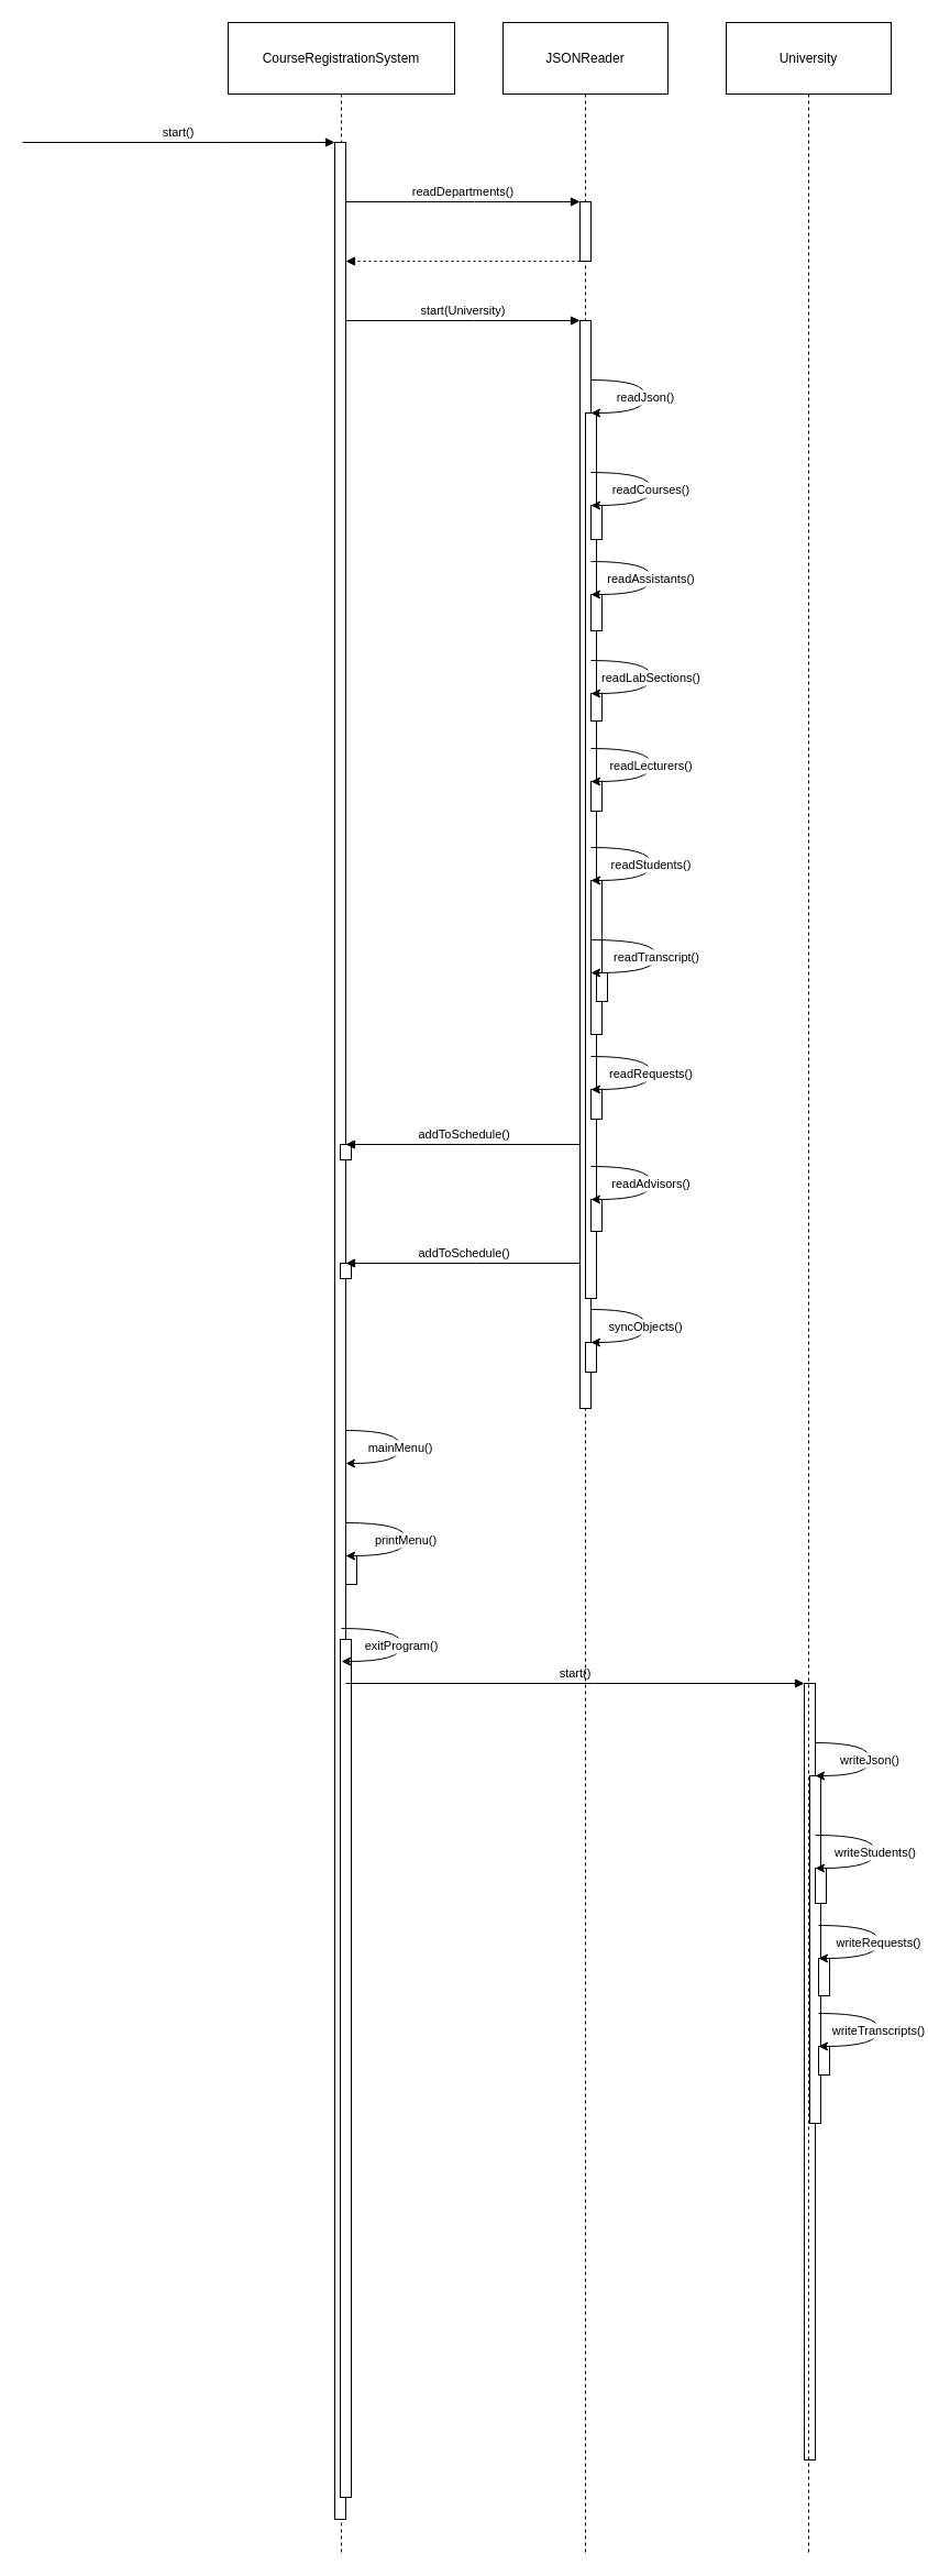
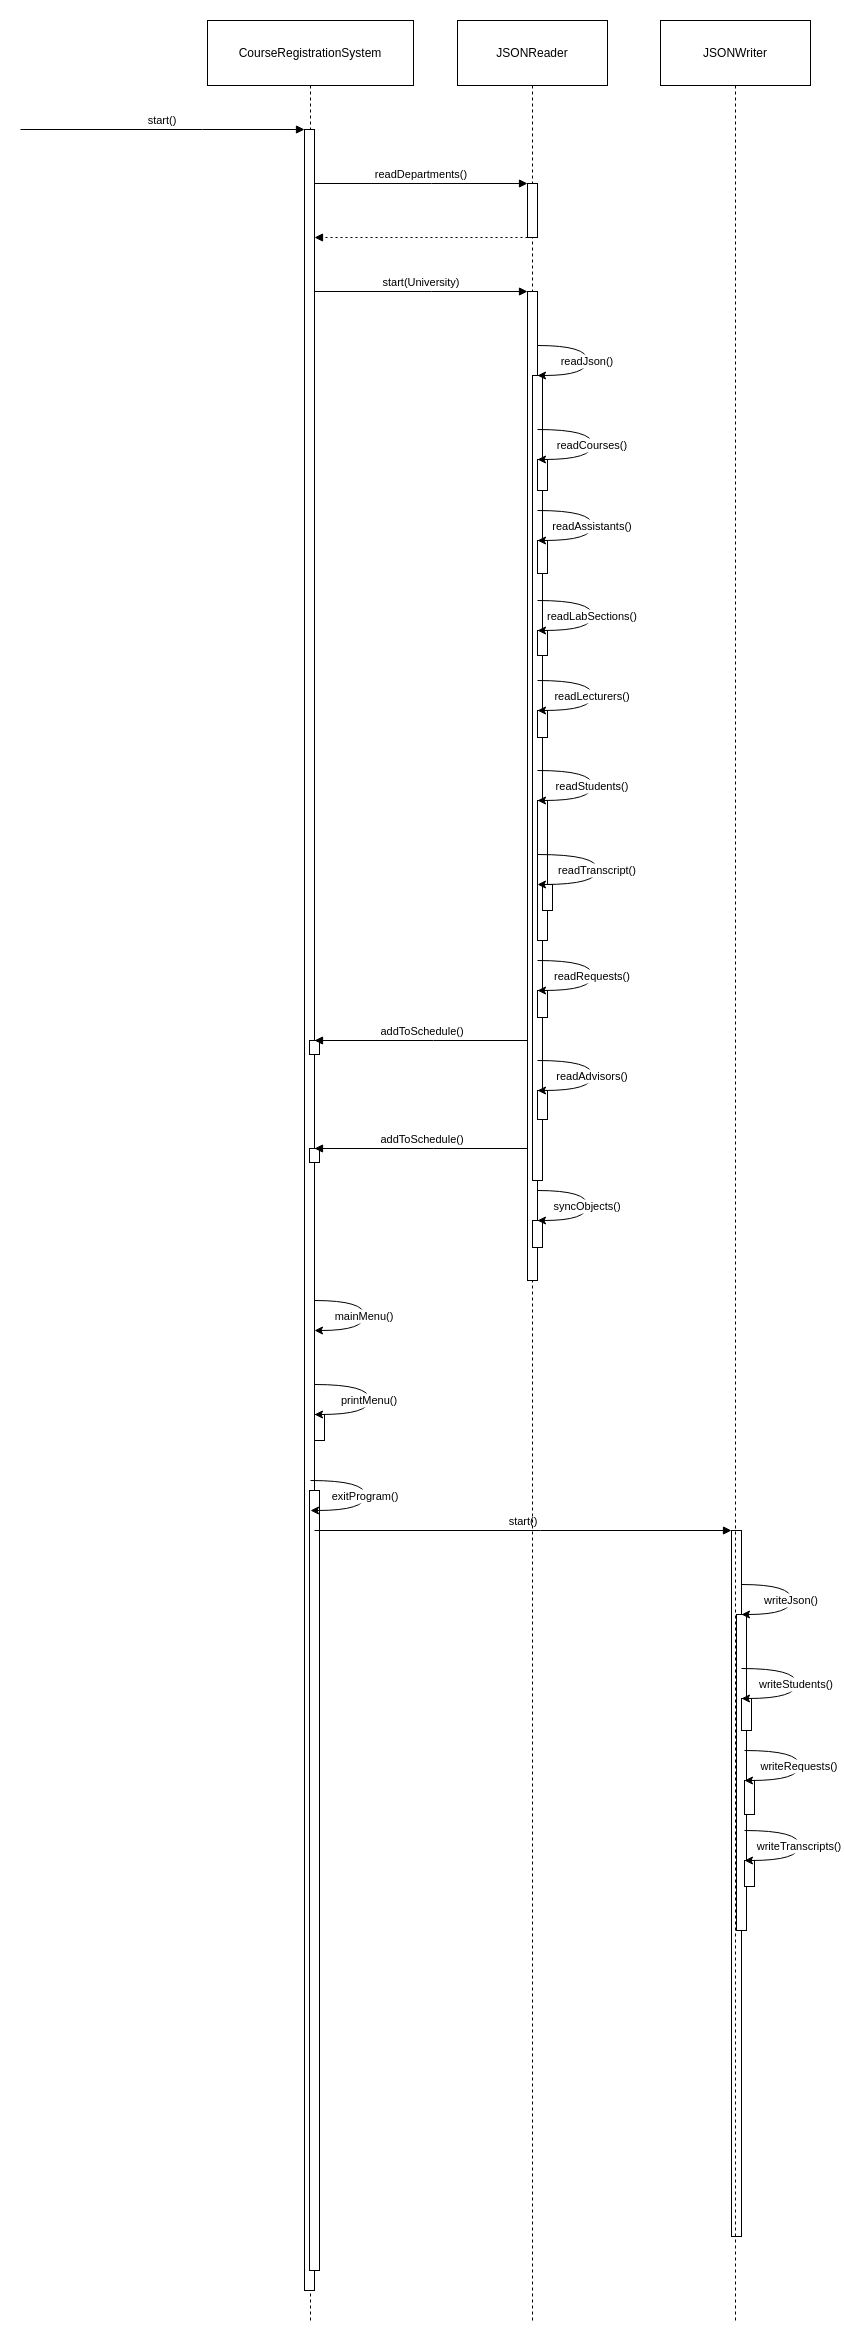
  <mxCell id="0" />
  <mxCell id="1" parent="0" />
  <mxCell id="2" value="CourseRegistrationSystem" style="shape=umlLifeline;perimeter=lifelinePerimeter;whiteSpace=wrap;container=1;dropTarget=0;collapsible=0;recursiveResize=0;outlineConnect=0;portConstraint=eastwest;newEdgeStyle={&quot;edgeStyle&quot;:&quot;elbowEdgeStyle&quot;,&quot;elbow&quot;:&quot;vertical&quot;,&quot;curved&quot;:0,&quot;rounded&quot;:0};size=65;" parent="1" vertex="1"><mxGeometry x="207" y="20" width="206" height="2300" as="geometry" /></mxCell>
  <mxCell id="3" value="" style="points=[];perimeter=orthogonalPerimeter;outlineConnect=0;targetShapes=umlLifeline;portConstraint=eastwest;newEdgeStyle={&quot;edgeStyle&quot;:&quot;elbowEdgeStyle&quot;,&quot;elbow&quot;:&quot;vertical&quot;,&quot;curved&quot;:0,&quot;rounded&quot;:0}" parent="2" vertex="1"><mxGeometry x="97" y="109" width="10" height="2161" as="geometry" /></mxCell>
  <mxCell id="4" value="" style="points=[];perimeter=orthogonalPerimeter;outlineConnect=0;targetShapes=umlLifeline;portConstraint=eastwest;newEdgeStyle={&quot;edgeStyle&quot;:&quot;elbowEdgeStyle&quot;,&quot;elbow&quot;:&quot;vertical&quot;,&quot;curved&quot;:0,&quot;rounded&quot;:0}" parent="2" vertex="1"><mxGeometry x="102" y="1470" width="10" height="780" as="geometry" /></mxCell>
  <mxCell id="5" value="" style="points=[];perimeter=orthogonalPerimeter;outlineConnect=0;targetShapes=umlLifeline;portConstraint=eastwest;newEdgeStyle={&quot;edgeStyle&quot;:&quot;elbowEdgeStyle&quot;,&quot;elbow&quot;:&quot;vertical&quot;,&quot;curved&quot;:0,&quot;rounded&quot;:0}" parent="2" vertex="1"><mxGeometry x="102" y="1020" width="10" height="14" as="geometry" /></mxCell>
  <mxCell id="6" value="" style="points=[];perimeter=orthogonalPerimeter;outlineConnect=0;targetShapes=umlLifeline;portConstraint=eastwest;newEdgeStyle={&quot;edgeStyle&quot;:&quot;elbowEdgeStyle&quot;,&quot;elbow&quot;:&quot;vertical&quot;,&quot;curved&quot;:0,&quot;rounded&quot;:0}" parent="2" vertex="1"><mxGeometry x="102" y="1128" width="10" height="14" as="geometry" /></mxCell>
  <mxCell id="7" value="addToSchedule()" style="verticalAlign=bottom;endArrow=block;edgeStyle=elbowEdgeStyle;elbow=vertical;curved=0;rounded=0;" parent="2" edge="1"><mxGeometry relative="1" as="geometry"><Array as="points"><mxPoint x="226" y="1020" /></Array><mxPoint x="324" y="1020" as="sourcePoint" /><mxPoint x="107" y="1020" as="targetPoint" /></mxGeometry></mxCell>
  <mxCell id="8" value="addToSchedule()" style="verticalAlign=bottom;endArrow=block;edgeStyle=elbowEdgeStyle;elbow=vertical;curved=0;rounded=0;" parent="2" edge="1"><mxGeometry relative="1" as="geometry"><Array as="points"><mxPoint x="226" y="1128" /></Array><mxPoint x="324" y="1128" as="sourcePoint" /><mxPoint x="107" y="1128" as="targetPoint" /></mxGeometry></mxCell>
  <mxCell id="9" value="" style="points=[];perimeter=orthogonalPerimeter;outlineConnect=0;targetShapes=umlLifeline;portConstraint=eastwest;newEdgeStyle={&quot;edgeStyle&quot;:&quot;elbowEdgeStyle&quot;,&quot;elbow&quot;:&quot;vertical&quot;,&quot;curved&quot;:0,&quot;rounded&quot;:0}" parent="2" vertex="1"><mxGeometry x="107" y="1394" width="10" height="26" as="geometry" /></mxCell>
  <mxCell id="10" value="mainMenu()" style="curved=1;rounded=0;" parent="2" edge="1"><mxGeometry relative="1" as="geometry"><Array as="points"><mxPoint x="157" y="1280" /><mxPoint x="157" y="1310" /></Array><mxPoint x="107" y="1280" as="sourcePoint" /><mxPoint x="107" y="1310" as="targetPoint" /></mxGeometry></mxCell>
  <mxCell id="11" value="printMenu()" style="curved=1;rounded=0;" parent="2" edge="1"><mxGeometry relative="1" as="geometry"><Array as="points"><mxPoint x="162" y="1364" /><mxPoint x="162" y="1394" /></Array><mxPoint x="107" y="1364" as="sourcePoint" /><mxPoint x="107" y="1394" as="targetPoint" /></mxGeometry></mxCell>
  <mxCell id="12" value="" style="points=[];perimeter=orthogonalPerimeter;outlineConnect=0;targetShapes=umlLifeline;portConstraint=eastwest;newEdgeStyle={&quot;edgeStyle&quot;:&quot;elbowEdgeStyle&quot;,&quot;elbow&quot;:&quot;vertical&quot;,&quot;curved&quot;:0,&quot;rounded&quot;:0}" parent="2" vertex="1"><mxGeometry x="524" y="1510" width="10" height="706" as="geometry" /></mxCell>
  <mxCell id="13" value="" style="points=[];perimeter=orthogonalPerimeter;outlineConnect=0;targetShapes=umlLifeline;portConstraint=eastwest;newEdgeStyle={&quot;edgeStyle&quot;:&quot;elbowEdgeStyle&quot;,&quot;elbow&quot;:&quot;vertical&quot;,&quot;curved&quot;:0,&quot;rounded&quot;:0}" parent="2" vertex="1"><mxGeometry x="529" y="1594" width="10" height="316" as="geometry" /></mxCell>
  <mxCell id="14" value="" style="points=[];perimeter=orthogonalPerimeter;outlineConnect=0;targetShapes=umlLifeline;portConstraint=eastwest;newEdgeStyle={&quot;edgeStyle&quot;:&quot;elbowEdgeStyle&quot;,&quot;elbow&quot;:&quot;vertical&quot;,&quot;curved&quot;:0,&quot;rounded&quot;:0}" parent="2" vertex="1"><mxGeometry x="534" y="1678" width="10" height="32" as="geometry" /></mxCell>
  <mxCell id="15" value="start()" style="verticalAlign=bottom;endArrow=block;edgeStyle=elbowEdgeStyle;elbow=vertical;curved=0;rounded=0;" parent="2" target="12" edge="1"><mxGeometry relative="1" as="geometry"><Array as="points"><mxPoint x="333" y="1510" /></Array><mxPoint x="107" y="1510" as="sourcePoint" /></mxGeometry></mxCell>
  <mxCell id="16" value="writeJson()" style="curved=1;rounded=0;" parent="2" source="12" target="12" edge="1"><mxGeometry relative="1" as="geometry"><Array as="points"><mxPoint x="584" y="1564" /><mxPoint x="584" y="1594" /></Array></mxGeometry></mxCell>
  <mxCell id="17" value="writeStudents()" style="curved=1;rounded=0;" parent="2" source="12" target="12" edge="1"><mxGeometry relative="1" as="geometry"><Array as="points"><mxPoint x="589" y="1648" /><mxPoint x="589" y="1678" /></Array></mxGeometry></mxCell>
  <mxCell id="18" value="JSONReader" style="shape=umlLifeline;perimeter=lifelinePerimeter;whiteSpace=wrap;container=1;dropTarget=0;collapsible=0;recursiveResize=0;outlineConnect=0;portConstraint=eastwest;newEdgeStyle={&quot;edgeStyle&quot;:&quot;elbowEdgeStyle&quot;,&quot;elbow&quot;:&quot;vertical&quot;,&quot;curved&quot;:0,&quot;rounded&quot;:0};size=65;" parent="1" vertex="1"><mxGeometry x="457" y="20" width="150" height="2300" as="geometry" /></mxCell>
  <mxCell id="19" value="" style="points=[];perimeter=orthogonalPerimeter;outlineConnect=0;targetShapes=umlLifeline;portConstraint=eastwest;newEdgeStyle={&quot;edgeStyle&quot;:&quot;elbowEdgeStyle&quot;,&quot;elbow&quot;:&quot;vertical&quot;,&quot;curved&quot;:0,&quot;rounded&quot;:0}" parent="18" vertex="1"><mxGeometry x="70" y="163" width="10" height="54" as="geometry" /></mxCell>
  <mxCell id="20" value="" style="points=[];perimeter=orthogonalPerimeter;outlineConnect=0;targetShapes=umlLifeline;portConstraint=eastwest;newEdgeStyle={&quot;edgeStyle&quot;:&quot;elbowEdgeStyle&quot;,&quot;elbow&quot;:&quot;vertical&quot;,&quot;curved&quot;:0,&quot;rounded&quot;:0}" parent="18" vertex="1"><mxGeometry x="70" y="271" width="10" height="989" as="geometry" /></mxCell>
  <mxCell id="21" value="" style="points=[];perimeter=orthogonalPerimeter;outlineConnect=0;targetShapes=umlLifeline;portConstraint=eastwest;newEdgeStyle={&quot;edgeStyle&quot;:&quot;elbowEdgeStyle&quot;,&quot;elbow&quot;:&quot;vertical&quot;,&quot;curved&quot;:0,&quot;rounded&quot;:0}" parent="18" vertex="1"><mxGeometry x="75" y="355" width="10" height="805" as="geometry" /></mxCell>
  <mxCell id="22" value="" style="points=[];perimeter=orthogonalPerimeter;outlineConnect=0;targetShapes=umlLifeline;portConstraint=eastwest;newEdgeStyle={&quot;edgeStyle&quot;:&quot;elbowEdgeStyle&quot;,&quot;elbow&quot;:&quot;vertical&quot;,&quot;curved&quot;:0,&quot;rounded&quot;:0}" parent="18" vertex="1"><mxGeometry x="80" y="439" width="10" height="31" as="geometry" /></mxCell>
  <mxCell id="23" value="" style="points=[];perimeter=orthogonalPerimeter;outlineConnect=0;targetShapes=umlLifeline;portConstraint=eastwest;newEdgeStyle={&quot;edgeStyle&quot;:&quot;elbowEdgeStyle&quot;,&quot;elbow&quot;:&quot;vertical&quot;,&quot;curved&quot;:0,&quot;rounded&quot;:0}" parent="18" vertex="1"><mxGeometry x="80" y="520" width="10" height="33" as="geometry" /></mxCell>
  <mxCell id="24" value="readAssistants()" style="curved=1;rounded=0;" parent="18" edge="1"><mxGeometry relative="1" as="geometry"><Array as="points"><mxPoint x="135" y="490" /><mxPoint x="135" y="520" /></Array><mxPoint x="80" y="490" as="sourcePoint" /><mxPoint x="80" y="520" as="targetPoint" /></mxGeometry></mxCell>
  <mxCell id="25" value="" style="points=[];perimeter=orthogonalPerimeter;outlineConnect=0;targetShapes=umlLifeline;portConstraint=eastwest;newEdgeStyle={&quot;edgeStyle&quot;:&quot;elbowEdgeStyle&quot;,&quot;elbow&quot;:&quot;vertical&quot;,&quot;curved&quot;:0,&quot;rounded&quot;:0}" parent="18" vertex="1"><mxGeometry x="80" y="610" width="10" height="25" as="geometry" /></mxCell>
  <mxCell id="26" value="readLabSections()" style="curved=1;rounded=0;" parent="18" edge="1"><mxGeometry relative="1" as="geometry"><Array as="points"><mxPoint x="135" y="580" /><mxPoint x="135" y="610" /></Array><mxPoint x="80" y="580" as="sourcePoint" /><mxPoint x="80" y="610" as="targetPoint" /></mxGeometry></mxCell>
  <mxCell id="27" value="" style="points=[];perimeter=orthogonalPerimeter;outlineConnect=0;targetShapes=umlLifeline;portConstraint=eastwest;newEdgeStyle={&quot;edgeStyle&quot;:&quot;elbowEdgeStyle&quot;,&quot;elbow&quot;:&quot;vertical&quot;,&quot;curved&quot;:0,&quot;rounded&quot;:0}" parent="18" vertex="1"><mxGeometry x="80" y="690" width="10" height="27" as="geometry" /></mxCell>
  <mxCell id="28" value="readLecturers()" style="curved=1;rounded=0;" parent="18" edge="1"><mxGeometry relative="1" as="geometry"><Array as="points"><mxPoint x="135" y="660" /><mxPoint x="135" y="690" /></Array><mxPoint x="80" y="660" as="sourcePoint" /><mxPoint x="80" y="690" as="targetPoint" /></mxGeometry></mxCell>
  <mxCell id="29" value="" style="points=[];perimeter=orthogonalPerimeter;outlineConnect=0;targetShapes=umlLifeline;portConstraint=eastwest;newEdgeStyle={&quot;edgeStyle&quot;:&quot;elbowEdgeStyle&quot;,&quot;elbow&quot;:&quot;vertical&quot;,&quot;curved&quot;:0,&quot;rounded&quot;:0}" parent="18" vertex="1"><mxGeometry x="80" y="780" width="10" height="140" as="geometry" /></mxCell>
  <mxCell id="30" value="" style="points=[];perimeter=orthogonalPerimeter;outlineConnect=0;targetShapes=umlLifeline;portConstraint=eastwest;newEdgeStyle={&quot;edgeStyle&quot;:&quot;elbowEdgeStyle&quot;,&quot;elbow&quot;:&quot;vertical&quot;,&quot;curved&quot;:0,&quot;rounded&quot;:0}" parent="18" vertex="1"><mxGeometry x="85" y="864" width="10" height="26" as="geometry" /></mxCell>
  <mxCell id="31" value="" style="points=[];perimeter=orthogonalPerimeter;outlineConnect=0;targetShapes=umlLifeline;portConstraint=eastwest;newEdgeStyle={&quot;edgeStyle&quot;:&quot;elbowEdgeStyle&quot;,&quot;elbow&quot;:&quot;vertical&quot;,&quot;curved&quot;:0,&quot;rounded&quot;:0}" parent="18" vertex="1"><mxGeometry x="80" y="970" width="10" height="27" as="geometry" /></mxCell>
  <mxCell id="32" value="" style="points=[];perimeter=orthogonalPerimeter;outlineConnect=0;targetShapes=umlLifeline;portConstraint=eastwest;newEdgeStyle={&quot;edgeStyle&quot;:&quot;elbowEdgeStyle&quot;,&quot;elbow&quot;:&quot;vertical&quot;,&quot;curved&quot;:0,&quot;rounded&quot;:0}" parent="18" vertex="1"><mxGeometry x="80" y="1070" width="10" height="29" as="geometry" /></mxCell>
  <mxCell id="33" value="readRequests()" style="curved=1;rounded=0;" parent="18" edge="1"><mxGeometry relative="1" as="geometry"><Array as="points"><mxPoint x="135" y="940" /><mxPoint x="135" y="970" /></Array><mxPoint x="80" y="940" as="sourcePoint" /><mxPoint x="80" y="970" as="targetPoint" /></mxGeometry></mxCell>
  <mxCell id="34" value="readAdvisors()" style="curved=1;rounded=0;" parent="18" edge="1"><mxGeometry relative="1" as="geometry"><Array as="points"><mxPoint x="135" y="1040" /><mxPoint x="135" y="1070" /></Array><mxPoint x="80" y="1040" as="sourcePoint" /><mxPoint x="80" y="1070" as="targetPoint" /></mxGeometry></mxCell>
  <mxCell id="35" value="readStudents()" style="curved=1;rounded=0;" parent="18" edge="1"><mxGeometry relative="1" as="geometry"><Array as="points"><mxPoint x="135" y="750" /><mxPoint x="135" y="780" /></Array><mxPoint x="80" y="750" as="sourcePoint" /><mxPoint x="80" y="780" as="targetPoint" /></mxGeometry></mxCell>
  <mxCell id="36" value="readTranscript()" style="curved=1;rounded=0;" parent="18" edge="1"><mxGeometry relative="1" as="geometry"><Array as="points"><mxPoint x="140" y="834" /><mxPoint x="140" y="864" /></Array><mxPoint x="80" y="834" as="sourcePoint" /><mxPoint x="80" y="864" as="targetPoint" /></mxGeometry></mxCell>
  <mxCell id="37" value="" style="points=[];perimeter=orthogonalPerimeter;outlineConnect=0;targetShapes=umlLifeline;portConstraint=eastwest;newEdgeStyle={&quot;edgeStyle&quot;:&quot;elbowEdgeStyle&quot;,&quot;elbow&quot;:&quot;vertical&quot;,&quot;curved&quot;:0,&quot;rounded&quot;:0}" parent="18" vertex="1"><mxGeometry x="75" y="1200" width="10" height="27" as="geometry" /></mxCell>
  <mxCell id="38" value="syncObjects()" style="curved=1;rounded=0;" parent="18" edge="1"><mxGeometry relative="1" as="geometry"><Array as="points"><mxPoint x="130" y="1170" /><mxPoint x="130" y="1200" /></Array><mxPoint x="80" y="1170" as="sourcePoint" /><mxPoint x="80" y="1200" as="targetPoint" /></mxGeometry></mxCell>
- <mxCell id="39" value="University" style="shape=umlLifeline;perimeter=lifelinePerimeter;whiteSpace=wrap;container=1;dropTarget=0;collapsible=0;recursiveResize=0;outlineConnect=0;portConstraint=eastwest;newEdgeStyle={&quot;edgeStyle&quot;:&quot;elbowEdgeStyle&quot;,&quot;elbow&quot;:&quot;vertical&quot;,&quot;curved&quot;:0,&quot;rounded&quot;:0};size=65;" parent="1" vertex="1"><mxGeometry x="660" y="20" width="150" height="2300" as="geometry" /></mxCell>
+ <mxCell id="39" value="JSONWriter" style="shape=umlLifeline;perimeter=lifelinePerimeter;whiteSpace=wrap;container=1;dropTarget=0;collapsible=0;recursiveResize=0;outlineConnect=0;portConstraint=eastwest;newEdgeStyle={&quot;edgeStyle&quot;:&quot;elbowEdgeStyle&quot;,&quot;elbow&quot;:&quot;vertical&quot;,&quot;curved&quot;:0,&quot;rounded&quot;:0};size=65;" parent="1" vertex="1"><mxGeometry x="660" y="20" width="150" height="2300" as="geometry" /></mxCell>
  <mxCell id="40" value="" style="points=[];perimeter=orthogonalPerimeter;outlineConnect=0;targetShapes=umlLifeline;portConstraint=eastwest;newEdgeStyle={&quot;edgeStyle&quot;:&quot;elbowEdgeStyle&quot;,&quot;elbow&quot;:&quot;vertical&quot;,&quot;curved&quot;:0,&quot;rounded&quot;:0}" parent="39" vertex="1"><mxGeometry x="84" y="1760" width="10" height="34" as="geometry" /></mxCell>
  <mxCell id="41" value="writeRequests()" style="curved=1;rounded=0;" parent="39" edge="1"><mxGeometry relative="1" as="geometry"><Array as="points"><mxPoint x="139" y="1730" /><mxPoint x="139" y="1760" /></Array><mxPoint x="84" y="1730" as="sourcePoint" /><mxPoint x="84" y="1760" as="targetPoint" /></mxGeometry></mxCell>
  <mxCell id="42" value="" style="points=[];perimeter=orthogonalPerimeter;outlineConnect=0;targetShapes=umlLifeline;portConstraint=eastwest;newEdgeStyle={&quot;edgeStyle&quot;:&quot;elbowEdgeStyle&quot;,&quot;elbow&quot;:&quot;vertical&quot;,&quot;curved&quot;:0,&quot;rounded&quot;:0}" parent="39" vertex="1"><mxGeometry x="84" y="1840" width="10" height="26" as="geometry" /></mxCell>
  <mxCell id="43" value="writeTranscripts()" style="curved=1;rounded=0;" parent="39" edge="1"><mxGeometry relative="1" as="geometry"><Array as="points"><mxPoint x="139" y="1810" /><mxPoint x="139" y="1840" /></Array><mxPoint x="84" y="1810" as="sourcePoint" /><mxPoint x="84" y="1840" as="targetPoint" /></mxGeometry></mxCell>
  <mxCell id="44" value="start()" style="verticalAlign=bottom;endArrow=block;edgeStyle=elbowEdgeStyle;elbow=vertical;curved=0;rounded=0;" parent="1" target="3" edge="1"><mxGeometry relative="1" as="geometry"><Array as="points"><mxPoint x="202" y="129" /></Array><mxPoint x="20" y="129" as="sourcePoint" /></mxGeometry></mxCell>
  <mxCell id="45" value="readDepartments()" style="verticalAlign=bottom;endArrow=block;edgeStyle=elbowEdgeStyle;elbow=vertical;curved=0;rounded=0;" parent="1" source="3" target="19" edge="1"><mxGeometry relative="1" as="geometry"><Array as="points"><mxPoint x="431" y="183" /></Array></mxGeometry></mxCell>
  <mxCell id="46" value="" style="verticalAlign=bottom;endArrow=block;edgeStyle=elbowEdgeStyle;elbow=horizontal;curved=0;rounded=0;dashed=1;dashPattern=2 3;" parent="1" source="19" target="3" edge="1"><mxGeometry relative="1" as="geometry"><Array as="points"><mxPoint x="429" y="237" /></Array></mxGeometry></mxCell>
  <mxCell id="47" value="start(University)" style="verticalAlign=bottom;endArrow=block;edgeStyle=elbowEdgeStyle;elbow=vertical;curved=0;rounded=0;" parent="1" source="3" target="20" edge="1"><mxGeometry relative="1" as="geometry"><Array as="points"><mxPoint x="431" y="291" /></Array></mxGeometry></mxCell>
  <mxCell id="48" value="readJson()" style="curved=1;rounded=0;" parent="1" source="20" target="20" edge="1"><mxGeometry relative="1" as="geometry"><Array as="points"><mxPoint x="587" y="345" /><mxPoint x="587" y="375" /></Array></mxGeometry></mxCell>
  <mxCell id="49" value="readCourses()" style="curved=1;rounded=0;" parent="1" source="20" target="20" edge="1"><mxGeometry relative="1" as="geometry"><Array as="points"><mxPoint x="592" y="429" /><mxPoint x="592" y="459" /></Array></mxGeometry></mxCell>
  <mxCell id="50" value="exitProgram()" style="curved=1;rounded=0;" parent="1" edge="1"><mxGeometry relative="1" as="geometry"><Array as="points"><mxPoint x="365" y="1480" /><mxPoint x="365" y="1510" /></Array><mxPoint x="310" y="1480" as="sourcePoint" /><mxPoint x="310" y="1510" as="targetPoint" /></mxGeometry></mxCell>
